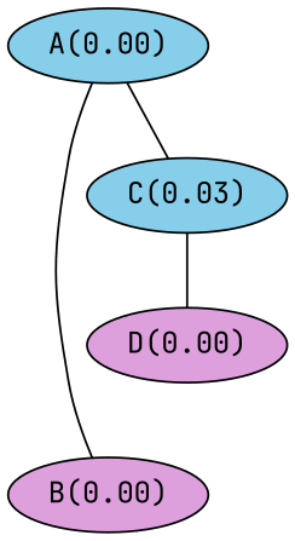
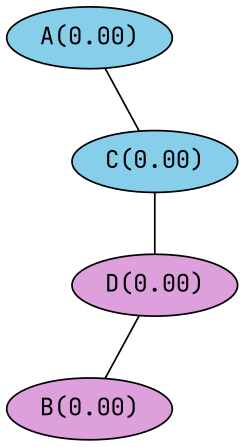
  strict graph {
    fontname="JetBrains Mono"
    node [fillcolor=plum fontname="JetBrains Mono" style=filled]
    edge [fontname="JetBrains Mono"]
    "B(0.00)"
    "A(0.00)" [fillcolor=skyblue]
-   "C(0.00)" [fillcolor=skyblue label="C(0.03)"]
+   "C(0.00)" [fillcolor=skyblue]
    "D(0.00)"
-   "A(0.00)" -- "B(0.00)"
+   "D(0.00)" -- "B(0.00)"
    "A(0.00)" -- "C(0.00)"
    "C(0.00)" -- "D(0.00)"
  }
